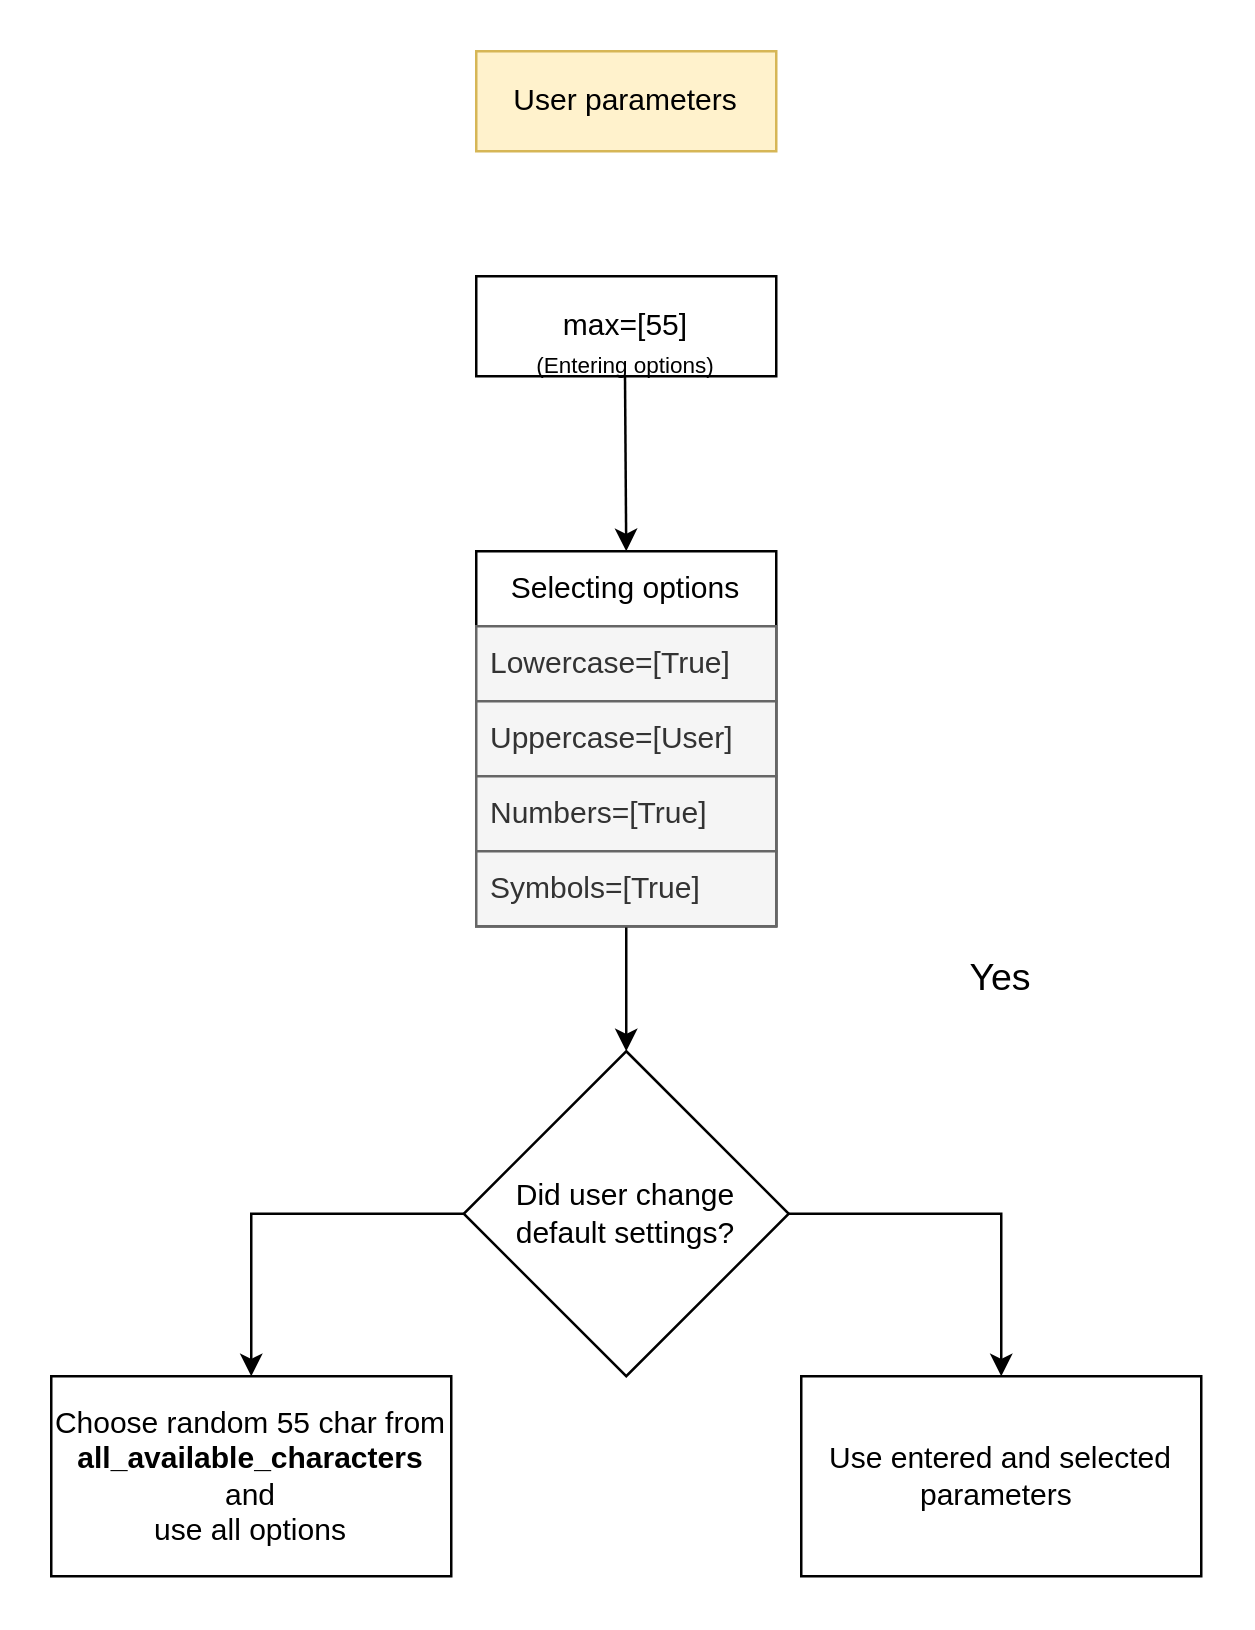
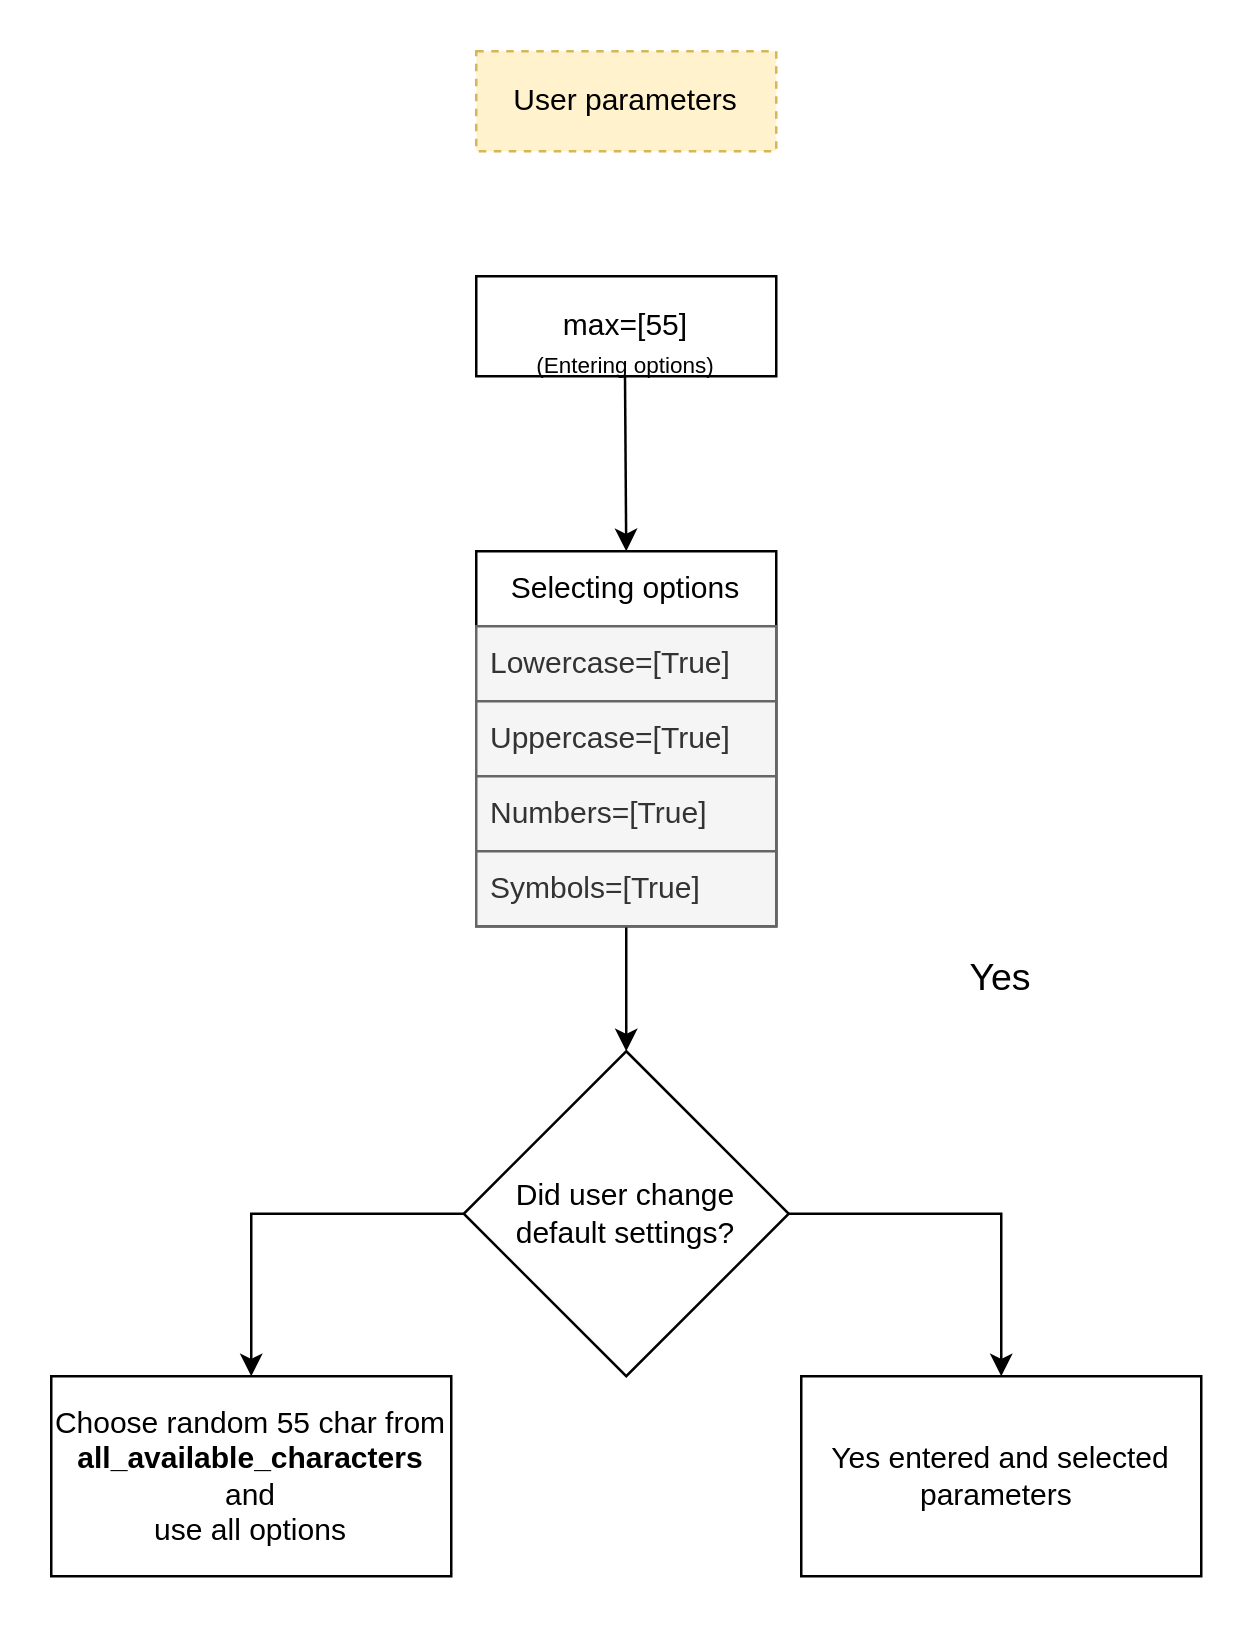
  <mxCell id="0" />
  <mxCell id="1" parent="0" />
  <mxCell id="2" value="max=[55]" style="rounded=0;whiteSpace=wrap;html=1;" vertex="1" parent="1"><mxGeometry x="190" y="110" width="120" height="40" as="geometry" /></mxCell>
- <mxCell id="3" value="User parameters" style="rounded=0;whiteSpace=wrap;html=1;fillColor=#fff2cc;strokeColor=#d6b656;" vertex="1" parent="1"><mxGeometry x="190" y="20" width="120" height="40" as="geometry" /></mxCell>
+ <mxCell id="3" value="User parameters" style="rounded=0;whiteSpace=wrap;html=1;fillColor=#fff2cc;strokeColor=#d6b656;dashed=1;" vertex="1" parent="1"><mxGeometry x="190" y="20" width="120" height="40" as="geometry" /></mxCell>
  <mxCell id="4" style="edgeStyle=orthogonalEdgeStyle;rounded=0;orthogonalLoop=1;jettySize=auto;html=1;exitX=0.5;exitY=1;exitDx=0;exitDy=0;" edge="1" parent="1" source="5" target="13"><mxGeometry relative="1" as="geometry" /></mxCell>
  <mxCell id="5" value="Selecting options" style="swimlane;fontStyle=0;childLayout=stackLayout;horizontal=1;startSize=30;horizontalStack=0;resizeParent=1;resizeParentMax=0;resizeLast=0;collapsible=1;marginBottom=0;whiteSpace=wrap;html=1;" vertex="1" parent="1"><mxGeometry x="190" y="220" width="120" height="150" as="geometry"><mxRectangle x="330" y="150" width="60" height="30" as="alternateBounds" /></mxGeometry></mxCell>
  <mxCell id="6" value="Lowercase=[True]" style="text;align=left;verticalAlign=middle;spacingLeft=4;spacingRight=4;overflow=hidden;points=[[0,0.5],[1,0.5]];portConstraint=eastwest;rotatable=0;whiteSpace=wrap;html=1;fillColor=#f5f5f5;fontColor=#333333;strokeColor=#666666;" vertex="1" parent="5"><mxGeometry y="30" width="120" height="30" as="geometry" /></mxCell>
- <mxCell id="7" value="Uppercase=[User]" style="text;strokeColor=#666666;fillColor=#f5f5f5;align=left;verticalAlign=middle;spacingLeft=4;spacingRight=4;overflow=hidden;points=[[0,0.5],[1,0.5]];portConstraint=eastwest;rotatable=0;whiteSpace=wrap;html=1;fontColor=#333333;" vertex="1" parent="5"><mxGeometry y="60" width="120" height="30" as="geometry" /></mxCell>
+ <mxCell id="7" value="Uppercase=[True]" style="text;strokeColor=#666666;fillColor=#f5f5f5;align=left;verticalAlign=middle;spacingLeft=4;spacingRight=4;overflow=hidden;points=[[0,0.5],[1,0.5]];portConstraint=eastwest;rotatable=0;whiteSpace=wrap;html=1;fontColor=#333333;" vertex="1" parent="5"><mxGeometry y="60" width="120" height="30" as="geometry" /></mxCell>
  <mxCell id="8" value="Numbers=[True]" style="text;strokeColor=#666666;fillColor=#f5f5f5;align=left;verticalAlign=middle;spacingLeft=4;spacingRight=4;overflow=hidden;points=[[0,0.5],[1,0.5]];portConstraint=eastwest;rotatable=0;whiteSpace=wrap;html=1;fontColor=#333333;" vertex="1" parent="5"><mxGeometry y="90" width="120" height="30" as="geometry" /></mxCell>
  <mxCell id="9" value="Symbols=[True]" style="text;align=left;verticalAlign=middle;spacingLeft=4;spacingRight=4;overflow=hidden;points=[[0,0.5],[1,0.5]];portConstraint=eastwest;rotatable=0;whiteSpace=wrap;html=1;fillColor=#f5f5f5;fontColor=#333333;strokeColor=#666666;" vertex="1" parent="5"><mxGeometry y="120" width="120" height="30" as="geometry" /></mxCell>
  <mxCell id="10" value="&lt;font style=&quot;font-size: 9px;&quot;&gt;(Entering options)&lt;/font&gt;" style="text;html=1;align=center;verticalAlign=middle;whiteSpace=wrap;rounded=0;" vertex="1" parent="1"><mxGeometry x="190" y="130" width="120" height="30" as="geometry" /></mxCell>
  <mxCell id="11" style="edgeStyle=orthogonalEdgeStyle;rounded=0;orthogonalLoop=1;jettySize=auto;html=1;entryX=0.5;entryY=0;entryDx=0;entryDy=0;" edge="1" parent="1" source="13" target="14"><mxGeometry relative="1" as="geometry" /></mxCell>
  <mxCell id="12" style="edgeStyle=orthogonalEdgeStyle;rounded=0;orthogonalLoop=1;jettySize=auto;html=1;exitX=1;exitY=0.5;exitDx=0;exitDy=0;entryX=0.5;entryY=0;entryDx=0;entryDy=0;" edge="1" parent="1" source="13" target="16"><mxGeometry relative="1" as="geometry" /></mxCell>
  <mxCell id="13" value="Did user change &lt;br&gt;default settings?" style="rhombus;whiteSpace=wrap;html=1;" vertex="1" parent="1"><mxGeometry x="185" y="420" width="130" height="130" as="geometry" /></mxCell>
  <mxCell id="14" value="Choose random 55 char from&lt;br&gt;&lt;b&gt;all_available_characters &lt;/b&gt;and &lt;br&gt;use all options" style="rounded=0;whiteSpace=wrap;html=1;" vertex="1" parent="1"><mxGeometry x="20" y="550" width="160" height="80" as="geometry" /></mxCell>
  <mxCell id="15" value="" style="endArrow=classic;html=1;rounded=0;entryX=0.5;entryY=0;entryDx=0;entryDy=0;exitX=0.5;exitY=1;exitDx=0;exitDy=0;strokeColor=default;align=center;verticalAlign=middle;fontFamily=Helvetica;fontSize=11;fontColor=default;labelBackgroundColor=default;" edge="1" parent="1" target="5"><mxGeometry width="50" height="50" relative="1" as="geometry"><mxPoint x="249.5" y="150" as="sourcePoint" /><mxPoint x="249.5" y="200" as="targetPoint" /></mxGeometry></mxCell>
- <mxCell id="16" value="Use entered and selected parameters&amp;nbsp;" style="rounded=0;whiteSpace=wrap;html=1;" vertex="1" parent="1"><mxGeometry x="320" y="550" width="160" height="80" as="geometry" /></mxCell>
+ <mxCell id="16" value="Yes entered and selected parameters&amp;nbsp;" style="rounded=0;whiteSpace=wrap;html=1;" vertex="1" parent="1"><mxGeometry x="320" y="550" width="160" height="80" as="geometry" /></mxCell>
  <mxCell id="17" value="&lt;font style=&quot;font-size: 15px;&quot;&gt;Yes&lt;/font&gt;" style="text;html=1;align=center;verticalAlign=middle;whiteSpace=wrap;rounded=0;" vertex="1" parent="1"><mxGeometry x="370" y="375" width="60" height="30" as="geometry" /></mxCell>
